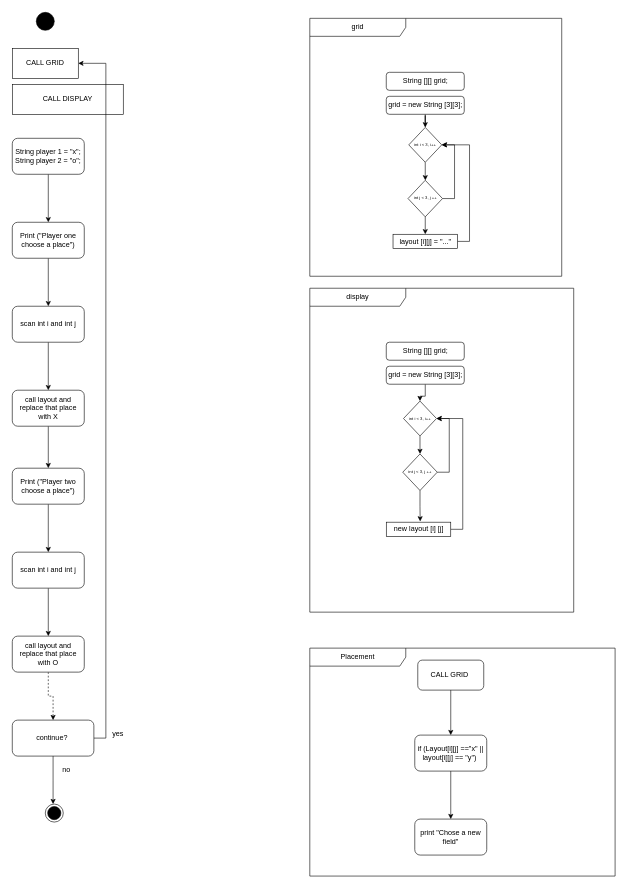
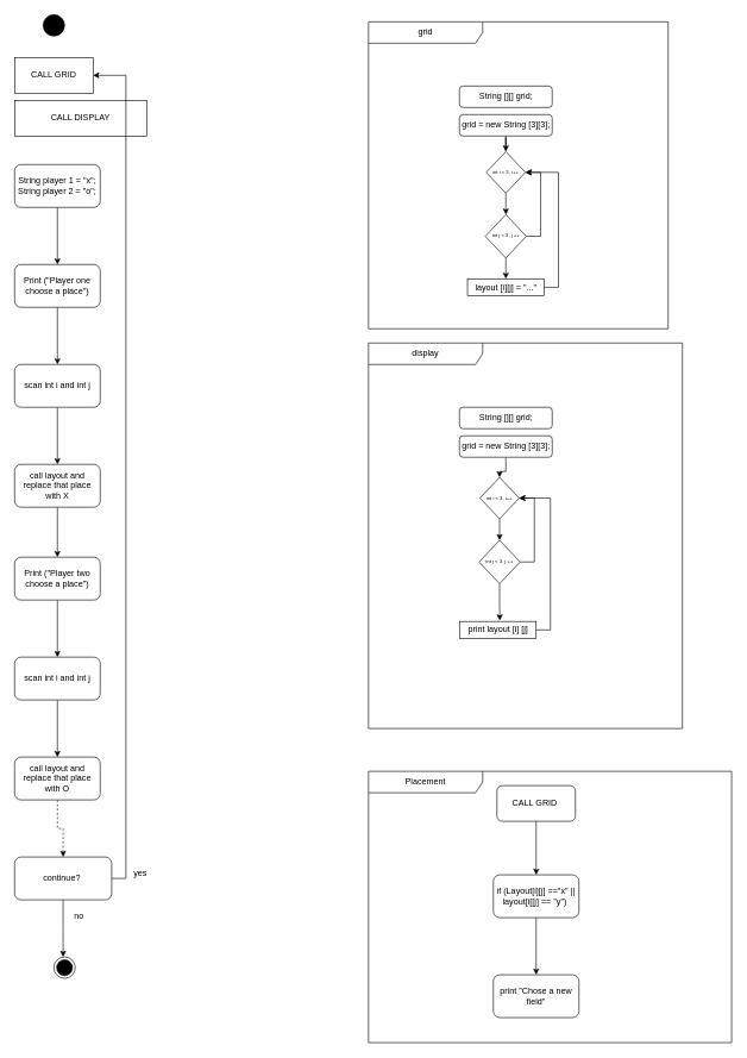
  <mxCell id="0" />
  <mxCell id="1" parent="0" />
  <mxCell id="2" value="" style="ellipse;fillColor=strokeColor;html=1;" vertex="1" parent="1"><mxGeometry x="60" y="20" width="30" height="30" as="geometry" /></mxCell>
  <mxCell id="3" value="grid" style="shape=umlFrame;whiteSpace=wrap;html=1;pointerEvents=0;recursiveResize=0;container=1;collapsible=0;width=160;" vertex="1" parent="1"><mxGeometry x="516" y="30" width="420" height="430" as="geometry" /></mxCell>
  <mxCell id="4" value="String [][] grid;" style="html=1;align=center;verticalAlign=top;rounded=1;absoluteArcSize=1;arcSize=10;dashed=0;whiteSpace=wrap;" vertex="1" parent="3"><mxGeometry x="127.5" y="90" width="130" height="30" as="geometry" /></mxCell>
  <mxCell id="5" style="edgeStyle=orthogonalEdgeStyle;rounded=0;orthogonalLoop=1;jettySize=auto;html=1;entryX=0.5;entryY=0;entryDx=0;entryDy=0;" edge="1" parent="3" source="6" target="8"><mxGeometry relative="1" as="geometry" /></mxCell>
  <mxCell id="6" value="grid = new String [3][3];" style="html=1;align=center;verticalAlign=top;rounded=1;absoluteArcSize=1;arcSize=10;dashed=0;whiteSpace=wrap;" vertex="1" parent="3"><mxGeometry x="127.5" y="130" width="130" height="30" as="geometry" /></mxCell>
  <mxCell id="7" value="" style="edgeStyle=orthogonalEdgeStyle;rounded=0;orthogonalLoop=1;jettySize=auto;html=1;" edge="1" parent="3" source="8" target="10"><mxGeometry relative="1" as="geometry" /></mxCell>
  <mxCell id="8" value="int i &lt; 3, i++" style="rhombus;fontSize=7;" vertex="1" parent="3"><mxGeometry x="165" y="181.88" width="55" height="58.12" as="geometry" /></mxCell>
  <mxCell id="9" style="edgeStyle=orthogonalEdgeStyle;rounded=0;orthogonalLoop=1;jettySize=auto;html=1;exitX=1;exitY=0.5;exitDx=0;exitDy=0;entryX=1;entryY=0.5;entryDx=0;entryDy=0;" edge="1" parent="3" source="10" target="8"><mxGeometry relative="1" as="geometry" /></mxCell>
  <mxCell id="10" value="int j &amp;lt; 3, j ++" style="rhombus;whiteSpace=wrap;html=1;fontSize=7;" vertex="1" parent="3"><mxGeometry x="163.75" y="270" width="57.5" height="60.94" as="geometry" /></mxCell>
  <mxCell id="11" style="edgeStyle=orthogonalEdgeStyle;rounded=0;orthogonalLoop=1;jettySize=auto;html=1;exitX=1;exitY=0.5;exitDx=0;exitDy=0;entryX=1;entryY=0.5;entryDx=0;entryDy=0;" edge="1" parent="3" source="12" target="8"><mxGeometry relative="1" as="geometry" /></mxCell>
  <mxCell id="12" value="layout [i][j] = &quot;...&quot;" style="whiteSpace=wrap;html=1;" vertex="1" parent="3"><mxGeometry x="138.75" y="360" width="107.5" height="23.75" as="geometry" /></mxCell>
  <mxCell id="13" style="edgeStyle=orthogonalEdgeStyle;rounded=0;orthogonalLoop=1;jettySize=auto;html=1;exitX=0.5;exitY=1;exitDx=0;exitDy=0;entryX=0.5;entryY=0;entryDx=0;entryDy=0;" edge="1" parent="3" source="10" target="12"><mxGeometry relative="1" as="geometry" /></mxCell>
  <mxCell id="14" value="display" style="shape=umlFrame;whiteSpace=wrap;html=1;pointerEvents=0;recursiveResize=0;container=1;collapsible=0;width=160;" vertex="1" parent="1"><mxGeometry x="516" y="480" width="440" height="540" as="geometry" /></mxCell>
  <mxCell id="15" value="String [][] grid;" style="html=1;align=center;verticalAlign=top;rounded=1;absoluteArcSize=1;arcSize=10;dashed=0;whiteSpace=wrap;" vertex="1" parent="14"><mxGeometry x="127.5" y="90" width="130" height="30" as="geometry" /></mxCell>
  <mxCell id="16" style="edgeStyle=orthogonalEdgeStyle;rounded=0;orthogonalLoop=1;jettySize=auto;html=1;entryX=0.5;entryY=0;entryDx=0;entryDy=0;" edge="1" parent="14" source="17" target="19"><mxGeometry relative="1" as="geometry" /></mxCell>
  <mxCell id="17" value="grid = new String [3][3];" style="html=1;align=center;verticalAlign=top;rounded=1;absoluteArcSize=1;arcSize=10;dashed=0;whiteSpace=wrap;" vertex="1" parent="14"><mxGeometry x="127.5" y="130" width="130" height="30" as="geometry" /></mxCell>
  <mxCell id="18" value="" style="edgeStyle=orthogonalEdgeStyle;rounded=0;orthogonalLoop=1;jettySize=auto;html=1;" edge="1" parent="14" source="19" target="21"><mxGeometry relative="1" as="geometry" /></mxCell>
  <mxCell id="19" value="int i &lt; 3, i++" style="rhombus;fontSize=7;" vertex="1" parent="14"><mxGeometry x="156.23" y="188.12" width="55" height="58.12" as="geometry" /></mxCell>
  <mxCell id="20" style="edgeStyle=orthogonalEdgeStyle;rounded=0;orthogonalLoop=1;jettySize=auto;html=1;exitX=1;exitY=0.5;exitDx=0;exitDy=0;entryX=1;entryY=0.5;entryDx=0;entryDy=0;" edge="1" parent="14" source="21" target="19"><mxGeometry relative="1" as="geometry" /></mxCell>
  <mxCell id="21" value="int j &amp;lt; 3, j ++" style="rhombus;whiteSpace=wrap;html=1;fontSize=7;" vertex="1" parent="14"><mxGeometry x="154.98" y="276.24" width="57.5" height="60.94" as="geometry" /></mxCell>
  <mxCell id="22" style="edgeStyle=orthogonalEdgeStyle;rounded=0;orthogonalLoop=1;jettySize=auto;html=1;exitX=1;exitY=0.5;exitDx=0;exitDy=0;entryX=1;entryY=0.5;entryDx=0;entryDy=0;" edge="1" parent="14" source="24" target="19"><mxGeometry relative="1" as="geometry"><mxPoint x="237.48" y="378.115" as="sourcePoint" /></mxGeometry></mxCell>
  <mxCell id="23" style="edgeStyle=orthogonalEdgeStyle;rounded=0;orthogonalLoop=1;jettySize=auto;html=1;exitX=0.5;exitY=1;exitDx=0;exitDy=0;entryX=0.526;entryY=-0.052;entryDx=0;entryDy=0;entryPerimeter=0;" edge="1" parent="14" source="21" target="24"><mxGeometry relative="1" as="geometry"><mxPoint x="183.73" y="366.24" as="targetPoint" /></mxGeometry></mxCell>
- <mxCell id="24" value="new layout [i] [j]" style="whiteSpace=wrap;html=1;" vertex="1" parent="14"><mxGeometry x="127.5" y="390" width="107.5" height="23.75" as="geometry" /></mxCell>
+ <mxCell id="24" value="print layout [i] [j]" style="whiteSpace=wrap;html=1;" vertex="1" parent="14"><mxGeometry x="127.5" y="390" width="107.5" height="23.75" as="geometry" /></mxCell>
  <mxCell id="25" value="CALL GRID" style="html=1;whiteSpace=wrap;" vertex="1" parent="1"><mxGeometry x="20" y="80" width="110" height="50" as="geometry" /></mxCell>
  <mxCell id="26" value="CALL DISPLAY" style="html=1;whiteSpace=wrap;" vertex="1" parent="1"><mxGeometry x="20" y="140" width="185" height="50" as="geometry" /></mxCell>
  <mxCell id="27" value="" style="edgeStyle=orthogonalEdgeStyle;rounded=0;orthogonalLoop=1;jettySize=auto;html=1;" edge="1" parent="1" source="28" target="30"><mxGeometry relative="1" as="geometry" /></mxCell>
  <mxCell id="28" value="String player 1 = &quot;x&quot;;&lt;div&gt;String player 2 = &quot;o&quot;;&lt;/div&gt;" style="rounded=1;whiteSpace=wrap;html=1;" vertex="1" parent="1"><mxGeometry x="20" y="230" width="120" height="60" as="geometry" /></mxCell>
  <mxCell id="29" value="" style="edgeStyle=orthogonalEdgeStyle;rounded=0;orthogonalLoop=1;jettySize=auto;html=1;" edge="1" parent="1" source="30" target="32"><mxGeometry relative="1" as="geometry" /></mxCell>
  <mxCell id="30" value="Print (&quot;Player one choose a place&quot;)" style="whiteSpace=wrap;html=1;rounded=1;" vertex="1" parent="1"><mxGeometry x="20" y="370" width="120" height="60" as="geometry" /></mxCell>
  <mxCell id="31" value="" style="edgeStyle=orthogonalEdgeStyle;rounded=0;orthogonalLoop=1;jettySize=auto;html=1;" edge="1" parent="1" source="32" target="34"><mxGeometry relative="1" as="geometry" /></mxCell>
  <mxCell id="32" value="scan int i and int j" style="whiteSpace=wrap;html=1;rounded=1;" vertex="1" parent="1"><mxGeometry x="20" y="510" width="120" height="60" as="geometry" /></mxCell>
  <mxCell id="33" style="edgeStyle=orthogonalEdgeStyle;rounded=0;orthogonalLoop=1;jettySize=auto;html=1;exitX=0.5;exitY=1;exitDx=0;exitDy=0;entryX=0.5;entryY=0;entryDx=0;entryDy=0;" edge="1" parent="1" source="34" target="36"><mxGeometry relative="1" as="geometry" /></mxCell>
  <mxCell id="34" value="call layout and replace that place with X" style="whiteSpace=wrap;html=1;rounded=1;" vertex="1" parent="1"><mxGeometry x="20" y="650" width="120" height="60" as="geometry" /></mxCell>
  <mxCell id="35" value="" style="edgeStyle=orthogonalEdgeStyle;rounded=0;orthogonalLoop=1;jettySize=auto;html=1;" edge="1" parent="1" source="36" target="38"><mxGeometry relative="1" as="geometry" /></mxCell>
  <mxCell id="36" value="Print (&quot;Player two choose a place&quot;)" style="whiteSpace=wrap;html=1;rounded=1;" vertex="1" parent="1"><mxGeometry x="20" y="780" width="120" height="60" as="geometry" /></mxCell>
  <mxCell id="37" value="" style="edgeStyle=orthogonalEdgeStyle;rounded=0;orthogonalLoop=1;jettySize=auto;html=1;" edge="1" parent="1" source="38" target="40"><mxGeometry relative="1" as="geometry" /></mxCell>
  <mxCell id="38" value="scan int i and int j" style="whiteSpace=wrap;html=1;rounded=1;" vertex="1" parent="1"><mxGeometry x="20" y="920" width="120" height="60" as="geometry" /></mxCell>
  <mxCell id="39" value="" style="edgeStyle=orthogonalEdgeStyle;rounded=0;orthogonalLoop=1;jettySize=auto;html=1;dashed=1;" edge="1" parent="1" source="40" target="43"><mxGeometry relative="1" as="geometry" /></mxCell>
  <mxCell id="40" value="call layout and replace that place with O" style="whiteSpace=wrap;html=1;rounded=1;" vertex="1" parent="1"><mxGeometry x="20" y="1060" width="120" height="60" as="geometry" /></mxCell>
  <mxCell id="41" style="edgeStyle=orthogonalEdgeStyle;rounded=0;orthogonalLoop=1;jettySize=auto;html=1;exitX=1;exitY=0.5;exitDx=0;exitDy=0;entryX=1;entryY=0.5;entryDx=0;entryDy=0;" edge="1" parent="1" source="43" target="25"><mxGeometry relative="1" as="geometry" /></mxCell>
  <mxCell id="42" style="edgeStyle=orthogonalEdgeStyle;rounded=0;orthogonalLoop=1;jettySize=auto;html=1;exitX=0.5;exitY=1;exitDx=0;exitDy=0;" edge="1" parent="1" source="43"><mxGeometry relative="1" as="geometry"><mxPoint x="88" y="1340" as="targetPoint" /></mxGeometry></mxCell>
  <mxCell id="43" value="continue?&amp;nbsp;" style="whiteSpace=wrap;html=1;rounded=1;" vertex="1" parent="1"><mxGeometry x="20" y="1200" width="136" height="60" as="geometry" /></mxCell>
  <mxCell id="44" value="yes" style="text;html=1;align=center;verticalAlign=middle;resizable=0;points=[];autosize=1;strokeColor=none;fillColor=none;" vertex="1" parent="1"><mxGeometry x="176" y="1208" width="40" height="30" as="geometry" /></mxCell>
  <mxCell id="45" value="" style="ellipse;html=1;shape=endState;fillColor=strokeColor;" vertex="1" parent="1"><mxGeometry x="75" y="1340" width="30" height="30" as="geometry" /></mxCell>
  <mxCell id="46" value="no" style="text;html=1;align=center;verticalAlign=middle;resizable=0;points=[];autosize=1;strokeColor=none;fillColor=none;" vertex="1" parent="1"><mxGeometry x="90" y="1268" width="40" height="30" as="geometry" /></mxCell>
  <mxCell id="47" value="Placement" style="shape=umlFrame;whiteSpace=wrap;html=1;pointerEvents=0;recursiveResize=0;container=1;collapsible=0;width=160;" vertex="1" parent="1"><mxGeometry x="516" y="1080" width="509" height="380" as="geometry" /></mxCell>
  <mxCell id="48" value="" style="edgeStyle=orthogonalEdgeStyle;rounded=0;orthogonalLoop=1;jettySize=auto;html=1;" edge="1" parent="47" source="49" target="51"><mxGeometry relative="1" as="geometry" /></mxCell>
  <mxCell id="49" value="CALL GRID&amp;nbsp;" style="rounded=1;whiteSpace=wrap;html=1;" vertex="1" parent="47"><mxGeometry x="180" y="20" width="110" height="50" as="geometry" /></mxCell>
  <mxCell id="50" value="" style="edgeStyle=orthogonalEdgeStyle;rounded=0;orthogonalLoop=1;jettySize=auto;html=1;" edge="1" parent="47" source="51" target="52"><mxGeometry relative="1" as="geometry" /></mxCell>
  <mxCell id="51" value="if (Layout[i][j] ==&quot;x&quot; || layout[i[[j] == &quot;y&quot;)&amp;nbsp;" style="whiteSpace=wrap;html=1;rounded=1;" vertex="1" parent="47"><mxGeometry x="175" y="145" width="120" height="60" as="geometry" /></mxCell>
  <mxCell id="52" value="print &quot;Chose a new field&quot;" style="whiteSpace=wrap;html=1;rounded=1;" vertex="1" parent="47"><mxGeometry x="175" y="285" width="120" height="60" as="geometry" /></mxCell>
